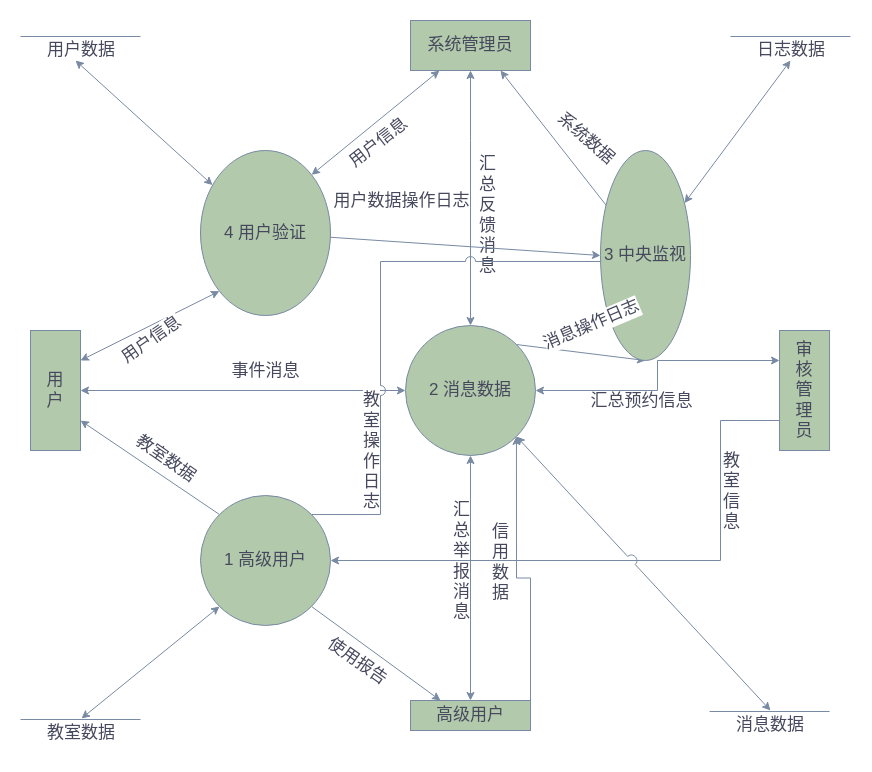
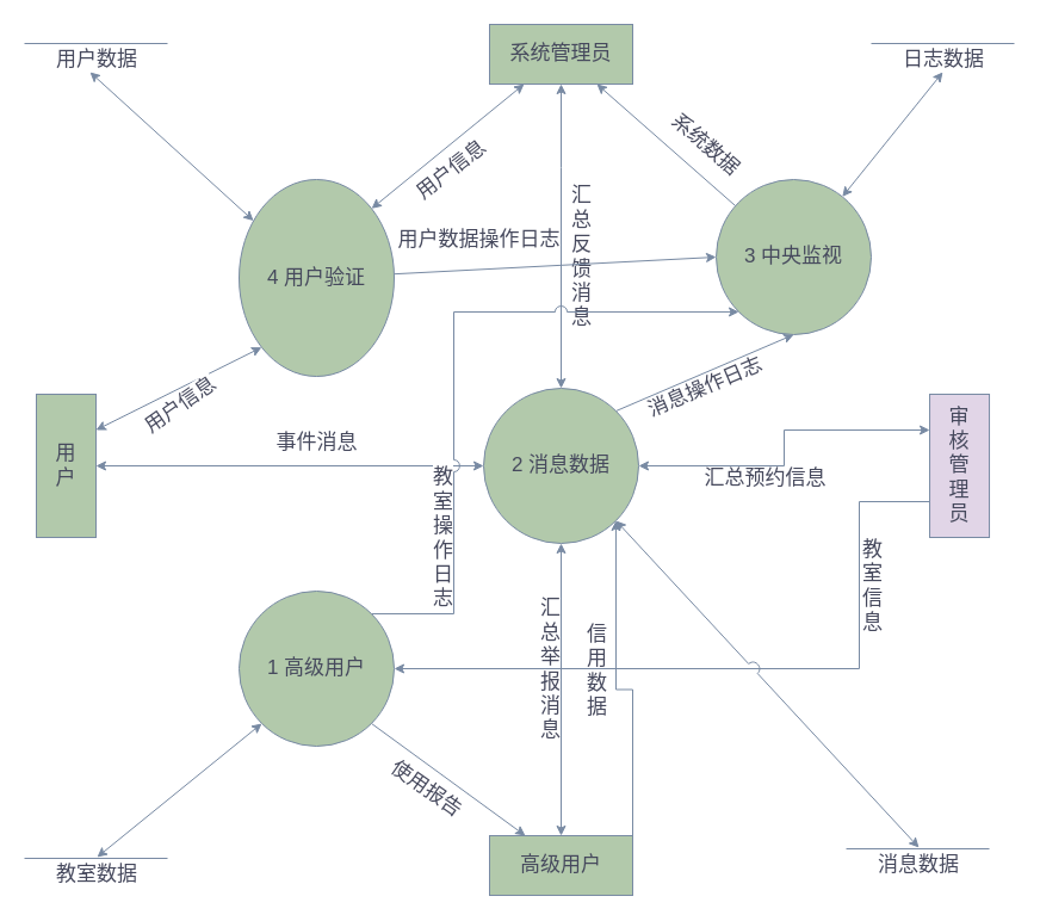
  <mxCell id="0" />
  <mxCell id="1" parent="0" />
- <mxCell id="2" style="rounded=0;orthogonalLoop=1;jettySize=auto;html=1;fontSize=17;exitX=0;exitY=0;exitDx=0;exitDy=0;entryX=1;entryY=0.75;entryDx=0;entryDy=0;strokeColor=#788AA3;fontColor=#46495D;" parent="1" source="35" target="20" edge="1"><mxGeometry relative="1" as="geometry"><mxPoint x="220" y="510" as="sourcePoint" /></mxGeometry></mxCell>
- <mxCell id="3" value="教室数据" style="edgeLabel;html=1;align=center;verticalAlign=middle;resizable=0;points=[];fontSize=17;rotation=35;fontColor=#46495D;" parent="2" vertex="1" connectable="0"><mxGeometry x="0.085" y="2" relative="1" as="geometry"><mxPoint x="22" y="-7" as="offset" /></mxGeometry></mxCell>
  <mxCell id="4" style="rounded=0;orthogonalLoop=1;jettySize=auto;html=1;fontSize=17;exitX=1;exitY=1;exitDx=0;exitDy=0;entryX=0.25;entryY=0;entryDx=0;entryDy=0;strokeColor=#788AA3;fontColor=#46495D;" parent="1" source="35" target="23" edge="1"><mxGeometry relative="1" as="geometry"><mxPoint x="500" y="599.04" as="sourcePoint" /><mxPoint x="440" y="769" as="targetPoint" /></mxGeometry></mxCell>
  <mxCell id="5" value="使用报告" style="edgeLabel;html=1;align=center;verticalAlign=middle;resizable=0;points=[];fontSize=17;rotation=35;fontColor=#46495D;" parent="4" vertex="1" connectable="0"><mxGeometry x="-0.061" relative="1" as="geometry"><mxPoint x="-15" y="10" as="offset" /></mxGeometry></mxCell>
  <mxCell id="6" style="edgeStyle=orthogonalEdgeStyle;rounded=0;orthogonalLoop=1;jettySize=auto;html=1;exitX=0.5;exitY=1;exitDx=0;exitDy=0;entryX=0.5;entryY=0;entryDx=0;entryDy=0;fontSize=17;startArrow=classic;startFill=1;strokeColor=#788AA3;fontColor=#46495D;" parent="1" source="15" target="23" edge="1"><mxGeometry relative="1" as="geometry"><mxPoint x="454.038" y="580.002" as="sourcePoint" /></mxGeometry></mxCell>
  <mxCell id="7" value="汇&lt;br&gt;总&lt;br&gt;举&lt;br&gt;报&lt;br&gt;消&lt;br&gt;息" style="edgeLabel;html=1;align=center;verticalAlign=middle;resizable=0;points=[];fontSize=17;fontColor=#46495D;" parent="6" vertex="1" connectable="0"><mxGeometry x="-0.386" y="-1" relative="1" as="geometry"><mxPoint x="-9" y="30" as="offset" /></mxGeometry></mxCell>
  <mxCell id="8" style="edgeStyle=orthogonalEdgeStyle;rounded=0;orthogonalLoop=1;jettySize=auto;html=1;entryX=0;entryY=0.25;entryDx=0;entryDy=0;fontSize=17;startArrow=classic;startFill=1;strokeColor=#788AA3;fontColor=#46495D;" parent="1" source="15" target="26" edge="1"><mxGeometry relative="1" as="geometry"><mxPoint x="520.002" y="435.962" as="sourcePoint" /><Array as="points" /></mxGeometry></mxCell>
  <mxCell id="9" value="汇总预约信息" style="edgeLabel;html=1;align=center;verticalAlign=middle;resizable=0;points=[];fontSize=17;fontColor=#46495D;" parent="8" vertex="1" connectable="0"><mxGeometry x="0.076" y="1" relative="1" as="geometry"><mxPoint x="-16" y="35" as="offset" /></mxGeometry></mxCell>
  <mxCell id="10" style="rounded=0;orthogonalLoop=1;jettySize=auto;html=1;entryX=0.75;entryY=1;entryDx=0;entryDy=0;fontSize=17;startArrow=none;startFill=0;strokeColor=#788AA3;fontColor=#46495D;" parent="1" source="38" target="27" edge="1"><mxGeometry relative="1" as="geometry"><mxPoint x="545.962" y="269.038" as="sourcePoint" /></mxGeometry></mxCell>
  <mxCell id="11" value="系统数据" style="edgeLabel;html=1;align=center;verticalAlign=middle;resizable=0;points=[];fontSize=17;rotation=41;fontColor=#46495D;" parent="10" vertex="1" connectable="0"><mxGeometry x="-0.017" y="-1" relative="1" as="geometry"><mxPoint x="31" y="-1" as="offset" /></mxGeometry></mxCell>
  <mxCell id="12" style="rounded=0;orthogonalLoop=1;jettySize=auto;html=1;entryX=0.508;entryY=0.375;entryDx=0;entryDy=0;entryPerimeter=0;fontSize=17;jumpStyle=arc;jumpSize=11;startArrow=classic;startFill=1;exitX=0;exitY=1;exitDx=0;exitDy=0;strokeColor=#788AA3;fontColor=#46495D;" parent="1" source="35" target="28" edge="1"><mxGeometry relative="1" as="geometry"><mxPoint x="-110" y="470" as="sourcePoint" /></mxGeometry></mxCell>
  <mxCell id="13" style="rounded=0;jumpStyle=arc;jumpSize=11;orthogonalLoop=1;jettySize=auto;html=1;fontSize=17;startArrow=classic;startFill=1;strokeColor=#788AA3;fontColor=#46495D;" parent="1" source="33" edge="1"><mxGeometry relative="1" as="geometry"><mxPoint x="75" y="60" as="targetPoint" /><mxPoint x="239.038" y="-48.002" as="sourcePoint" /></mxGeometry></mxCell>
  <mxCell id="14" style="edgeStyle=none;rounded=0;orthogonalLoop=1;jettySize=auto;html=1;exitX=1;exitY=0;exitDx=0;exitDy=0;startArrow=none;startFill=0;entryX=0.5;entryY=1;entryDx=0;entryDy=0;strokeColor=#788AA3;fontColor=#46495D;" parent="1" source="15" target="38" edge="1"><mxGeometry relative="1" as="geometry" /></mxCell>
  <mxCell id="15" value="2 消息数据" style="ellipse;whiteSpace=wrap;html=1;aspect=fixed;fontSize=17;fillColor=#B2C9AB;strokeColor=#788AA3;fontColor=#46495D;" parent="1" vertex="1"><mxGeometry x="405" y="325" width="130" height="130" as="geometry" /></mxCell>
  <mxCell id="16" style="edgeStyle=orthogonalEdgeStyle;rounded=0;orthogonalLoop=1;jettySize=auto;html=1;entryX=0;entryY=0.5;entryDx=0;entryDy=0;fontSize=17;exitX=1;exitY=0.5;exitDx=0;exitDy=0;startArrow=classic;startFill=1;strokeColor=#788AA3;fontColor=#46495D;" parent="1" source="20" target="15" edge="1"><mxGeometry relative="1" as="geometry"><mxPoint x="359.038" y="344.038" as="targetPoint" /></mxGeometry></mxCell>
  <mxCell id="17" value="事件消息" style="edgeLabel;html=1;align=center;verticalAlign=middle;resizable=0;points=[];fontSize=17;fontColor=#46495D;" parent="16" vertex="1" connectable="0"><mxGeometry x="-0.2" y="4" relative="1" as="geometry"><mxPoint x="54" y="-16" as="offset" /></mxGeometry></mxCell>
  <mxCell id="18" style="rounded=0;jumpStyle=arc;jumpSize=11;orthogonalLoop=1;jettySize=auto;html=1;exitX=1;exitY=0.25;exitDx=0;exitDy=0;fontSize=17;startArrow=classic;startFill=1;entryX=0;entryY=1;entryDx=0;entryDy=0;strokeColor=#788AA3;fontColor=#46495D;" parent="1" source="20" target="33" edge="1"><mxGeometry relative="1" as="geometry"><mxPoint x="170" y="190" as="targetPoint" /></mxGeometry></mxCell>
  <mxCell id="19" value="用户信息" style="edgeLabel;html=1;align=center;verticalAlign=middle;resizable=0;points=[];fontSize=17;rotation=325;fontColor=#46495D;" parent="18" vertex="1" connectable="0"><mxGeometry x="-0.333" y="1" relative="1" as="geometry"><mxPoint x="24" y="4" as="offset" /></mxGeometry></mxCell>
  <mxCell id="20" value="用&lt;br&gt;户" style="rounded=0;whiteSpace=wrap;html=1;fontSize=17;fillColor=#B2C9AB;strokeColor=#788AA3;fontColor=#46495D;" parent="1" vertex="1"><mxGeometry x="30" y="330" width="50" height="120" as="geometry" /></mxCell>
  <mxCell id="21" style="edgeStyle=orthogonalEdgeStyle;rounded=0;orthogonalLoop=1;jettySize=auto;html=1;exitX=1;exitY=0;exitDx=0;exitDy=0;entryX=1;entryY=1;entryDx=0;entryDy=0;fontSize=17;strokeColor=#788AA3;fontColor=#46495D;" parent="1" source="23" target="15" edge="1"><mxGeometry relative="1" as="geometry"><mxPoint x="545.962" y="580.002" as="targetPoint" /></mxGeometry></mxCell>
  <mxCell id="22" value="信&lt;br&gt;用&lt;br&gt;数&lt;br&gt;据" style="edgeLabel;html=1;align=center;verticalAlign=middle;resizable=0;points=[];fontSize=17;fontColor=#46495D;" parent="21" vertex="1" connectable="0"><mxGeometry x="0.435" y="1" relative="1" as="geometry"><mxPoint x="-15" y="46" as="offset" /></mxGeometry></mxCell>
- <mxCell id="23" value="高级用户" style="rounded=0;whiteSpace=wrap;html=1;fontSize=17;fillColor=#B2C9AB;strokeColor=#788AA3;fontColor=#46495D;" parent="1" vertex="1"><mxGeometry x="410" y="700" width="120" height="30" as="geometry" /></mxCell>
+ <mxCell id="23" value="高级用户" style="rounded=0;whiteSpace=wrap;html=1;fontSize=17;fillColor=#B2C9AB;strokeColor=#788AA3;fontColor=#46495D;" parent="1" vertex="1"><mxGeometry x="410" y="700" width="120" height="50" as="geometry" /></mxCell>
  <mxCell id="24" style="rounded=0;orthogonalLoop=1;jettySize=auto;html=1;exitX=0;exitY=0.75;exitDx=0;exitDy=0;entryX=1;entryY=0.5;entryDx=0;entryDy=0;fontSize=17;edgeStyle=elbowEdgeStyle;strokeColor=#788AA3;fontColor=#46495D;" parent="1" source="26" target="35" edge="1"><mxGeometry relative="1" as="geometry"><mxPoint x="520.002" y="344.038" as="targetPoint" /><Array as="points"><mxPoint x="720" y="460" /></Array></mxGeometry></mxCell>
  <mxCell id="25" value="教&lt;br&gt;室&lt;br&gt;信&lt;br&gt;息" style="edgeLabel;html=1;align=center;verticalAlign=middle;resizable=0;points=[];fontSize=17;fontColor=#46495D;" parent="24" vertex="1" connectable="0"><mxGeometry x="0.084" y="-3" relative="1" as="geometry"><mxPoint x="130" y="-67" as="offset" /></mxGeometry></mxCell>
- <mxCell id="26" value="审&lt;br&gt;核&lt;br&gt;管&lt;br&gt;理&lt;br&gt;员" style="rounded=0;whiteSpace=wrap;html=1;fontSize=17;fillColor=#B2C9AB;strokeColor=#788AA3;fontColor=#46495D;" parent="1" vertex="1"><mxGeometry x="779.04" y="330" width="50" height="120" as="geometry" /></mxCell>
+ <mxCell id="26" value="审&lt;br&gt;核&lt;br&gt;管&lt;br&gt;理&lt;br&gt;员" style="rounded=0;whiteSpace=wrap;html=1;fontSize=17;fillColor=#e1d5e7;strokeColor=#788AA3;fontColor=#46495D;" parent="1" vertex="1"><mxGeometry x="779.04" y="330" width="50" height="120" as="geometry" /></mxCell>
  <mxCell id="27" value="系统管理员" style="rounded=0;whiteSpace=wrap;html=1;fontSize=17;fillColor=#B2C9AB;strokeColor=#788AA3;fontColor=#46495D;" parent="1" vertex="1"><mxGeometry x="410" y="20" width="120" height="50" as="geometry" /></mxCell>
  <mxCell id="28" value="教室数据" style="line;strokeWidth=1;fillColor=none;align=left;verticalAlign=middle;spacingTop=-1;spacingLeft=-95;spacingRight=3;rotatable=0;labelPosition=right;points=[];portConstraint=eastwest;fontSize=17;spacingBottom=-23;strokeColor=#788AA3;fontColor=#46495D;" parent="1" vertex="1"><mxGeometry x="20" y="715" width="120" height="8" as="geometry" /></mxCell>
  <mxCell id="29" value="用户数据" style="line;strokeWidth=1;fillColor=none;align=left;verticalAlign=middle;spacingTop=-1;spacingLeft=-95;spacingRight=3;rotatable=0;labelPosition=right;points=[];portConstraint=eastwest;fontSize=17;spacingBottom=-23;strokeColor=#788AA3;fontColor=#46495D;" parent="1" vertex="1"><mxGeometry x="20" y="32" width="120" height="8" as="geometry" /></mxCell>
  <mxCell id="30" style="rounded=0;orthogonalLoop=1;jettySize=auto;html=1;entryX=0.5;entryY=1;entryDx=0;entryDy=0;fontSize=17;startArrow=classic;startFill=1;edgeStyle=elbowEdgeStyle;elbow=vertical;exitX=0.5;exitY=0;exitDx=0;exitDy=0;strokeColor=#788AA3;fontColor=#46495D;" parent="1" source="15" target="27" edge="1"><mxGeometry relative="1" as="geometry"><mxPoint x="454.038" y="269.038" as="sourcePoint" /><mxPoint x="459" y="80" as="targetPoint" /><Array as="points"><mxPoint x="450" y="140" /></Array></mxGeometry></mxCell>
  <mxCell id="31" value="汇&lt;br&gt;总&lt;br&gt;反&lt;br&gt;馈&lt;br&gt;消&lt;br&gt;息" style="edgeLabel;html=1;align=center;verticalAlign=middle;resizable=0;points=[];fontSize=17;fontColor=#46495D;" parent="30" vertex="1" connectable="0"><mxGeometry x="-0.017" y="-1" relative="1" as="geometry"><mxPoint x="15" y="14" as="offset" /></mxGeometry></mxCell>
  <mxCell id="32" style="edgeStyle=none;rounded=0;orthogonalLoop=1;jettySize=auto;html=1;entryX=0;entryY=0.5;entryDx=0;entryDy=0;startArrow=none;startFill=0;strokeColor=#788AA3;fontColor=#46495D;" parent="1" source="33" target="38" edge="1"><mxGeometry relative="1" as="geometry" /></mxCell>
  <mxCell id="33" value="4 用户验证" style="ellipse;whiteSpace=wrap;html=1;aspect=fixed;fontSize=17;fillColor=#B2C9AB;strokeColor=#788AA3;fontColor=#46495D;" parent="1" vertex="1"><mxGeometry x="200" y="150" width="130" height="165" as="geometry" /></mxCell>
  <mxCell id="34" style="edgeStyle=orthogonalEdgeStyle;rounded=0;orthogonalLoop=1;jettySize=auto;html=1;exitX=1;exitY=0;exitDx=0;exitDy=0;startArrow=none;startFill=0;jumpStyle=arc;jumpSize=10;entryX=0;entryY=1;entryDx=0;entryDy=0;strokeColor=#788AA3;fontColor=#46495D;" parent="1" source="35" target="38" edge="1"><mxGeometry relative="1" as="geometry"><Array as="points"><mxPoint x="380" y="514" /><mxPoint x="380" y="261" /></Array></mxGeometry></mxCell>
  <mxCell id="35" value="1 高级用户" style="ellipse;whiteSpace=wrap;html=1;aspect=fixed;fontSize=17;fillColor=#B2C9AB;strokeColor=#788AA3;fontColor=#46495D;" parent="1" vertex="1"><mxGeometry x="200" y="495" width="130" height="130" as="geometry" /></mxCell>
  <mxCell id="36" style="rounded=0;orthogonalLoop=1;jettySize=auto;html=1;entryX=0.508;entryY=0.375;entryDx=0;entryDy=0;entryPerimeter=0;fontSize=17;jumpStyle=arc;jumpSize=11;startArrow=classic;startFill=1;exitX=1;exitY=1;exitDx=0;exitDy=0;strokeColor=#788AA3;fontColor=#46495D;" parent="1" source="15" target="37" edge="1"><mxGeometry relative="1" as="geometry"><mxPoint x="909.038" y="-76.998" as="sourcePoint" /></mxGeometry></mxCell>
  <mxCell id="37" value="消息数据" style="line;strokeWidth=1;fillColor=none;align=left;verticalAlign=middle;spacingTop=-1;spacingLeft=-95;spacingRight=3;rotatable=0;labelPosition=right;points=[];portConstraint=eastwest;fontSize=17;spacingBottom=-23;strokeColor=#788AA3;fontColor=#46495D;" parent="1" vertex="1"><mxGeometry x="709.04" y="707" width="120" height="8" as="geometry" /></mxCell>
- <mxCell id="38" value="3 中央监视" style="ellipse;whiteSpace=wrap;html=1;aspect=fixed;fontSize=17;fillColor=#B2C9AB;strokeColor=#788AA3;fontColor=#46495D;" parent="1" vertex="1"><mxGeometry x="600" y="150" width="90" height="210" as="geometry" /></mxCell>
+ <mxCell id="38" value="3 中央监视" style="ellipse;whiteSpace=wrap;html=1;aspect=fixed;fontSize=17;fillColor=#B2C9AB;strokeColor=#788AA3;fontColor=#46495D;" parent="1" vertex="1"><mxGeometry x="600" y="150" width="130" height="130" as="geometry" /></mxCell>
  <mxCell id="39" value="日志数据" style="line;strokeWidth=1;fillColor=none;align=left;verticalAlign=middle;spacingTop=-1;spacingLeft=-95;spacingRight=3;rotatable=0;labelPosition=right;points=[];portConstraint=eastwest;fontSize=17;spacingBottom=-23;strokeColor=#788AA3;fontColor=#46495D;" parent="1" vertex="1"><mxGeometry x="730" y="32" width="120" height="8" as="geometry" /></mxCell>
  <mxCell id="40" style="rounded=0;jumpStyle=arc;jumpSize=11;orthogonalLoop=1;jettySize=auto;html=1;fontSize=17;startArrow=classic;startFill=1;strokeColor=#788AA3;fontColor=#46495D;" parent="1" source="38" edge="1"><mxGeometry relative="1" as="geometry"><mxPoint x="790" y="60" as="targetPoint" /><mxPoint x="989.581" y="271.986" as="sourcePoint" /></mxGeometry></mxCell>
  <mxCell id="41" style="rounded=0;jumpStyle=arc;jumpSize=11;orthogonalLoop=1;jettySize=auto;html=1;exitX=1;exitY=0;exitDx=0;exitDy=0;fontSize=17;startArrow=classic;startFill=1;strokeColor=#788AA3;fontColor=#46495D;" parent="1" source="33" edge="1"><mxGeometry relative="1" as="geometry"><mxPoint x="300" y="169.04" as="sourcePoint" /><mxPoint x="439" y="70" as="targetPoint" /></mxGeometry></mxCell>
  <mxCell id="42" value="用户信息" style="edgeLabel;html=1;align=center;verticalAlign=middle;resizable=0;points=[];fontSize=17;rotation=322;fontColor=#46495D;" parent="41" vertex="1" connectable="0"><mxGeometry x="-0.333" y="1" relative="1" as="geometry"><mxPoint x="24" y="4" as="offset" /></mxGeometry></mxCell>
  <mxCell id="43" value="消息操作日志" style="edgeLabel;html=1;align=center;verticalAlign=middle;resizable=0;points=[];fontSize=17;rotation=337;fontColor=#46495D;" parent="1" vertex="1" connectable="0"><mxGeometry x="590.005" y="325.003" as="geometry" /></mxCell>
  <mxCell id="44" value="用户数据操作日志" style="edgeLabel;html=1;align=center;verticalAlign=middle;resizable=0;points=[];fontSize=17;rotation=0;fontColor=#46495D;" parent="1" vertex="1" connectable="0"><mxGeometry x="400.005" y="200.003" as="geometry" /></mxCell>
  <mxCell id="45" value="教&lt;br&gt;室&lt;br&gt;操&lt;br&gt;作&lt;br&gt;日&lt;br&gt;志" style="edgeLabel;html=1;align=center;verticalAlign=middle;resizable=0;points=[];fontSize=17;rotation=0;fontColor=#46495D;" parent="1" vertex="1" connectable="0"><mxGeometry x="370.005" y="450.003" as="geometry" /></mxCell>
